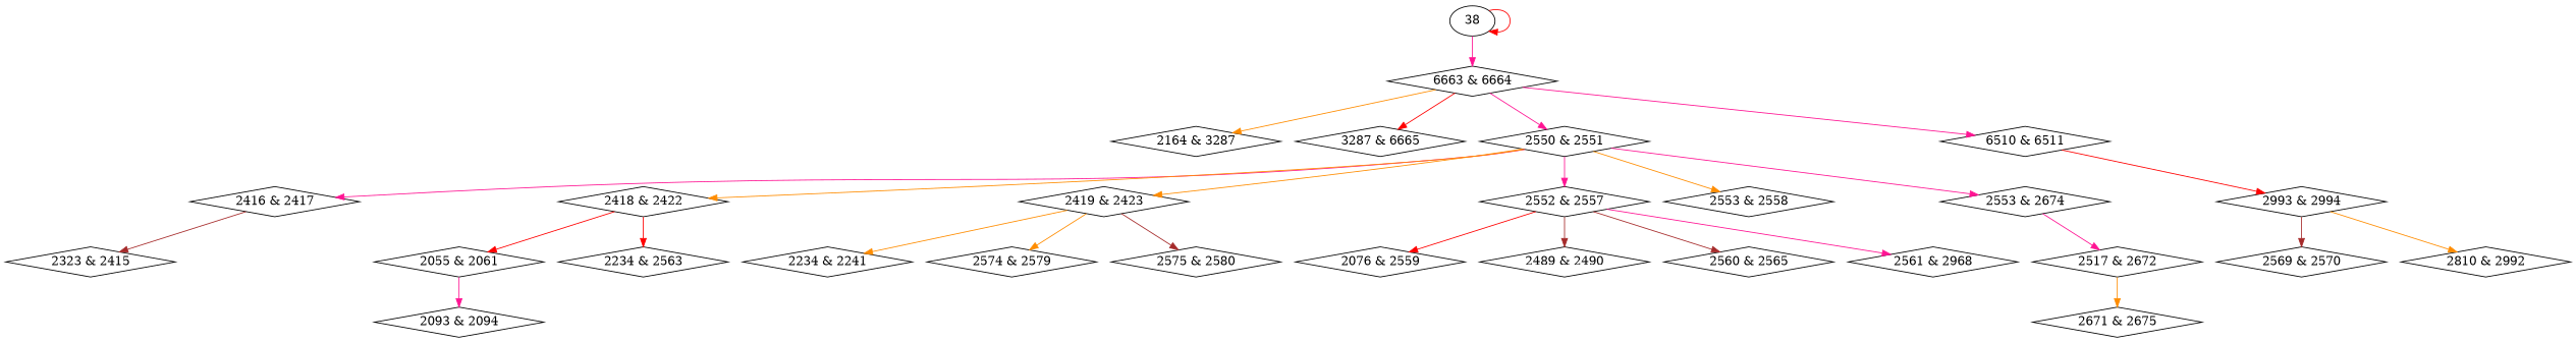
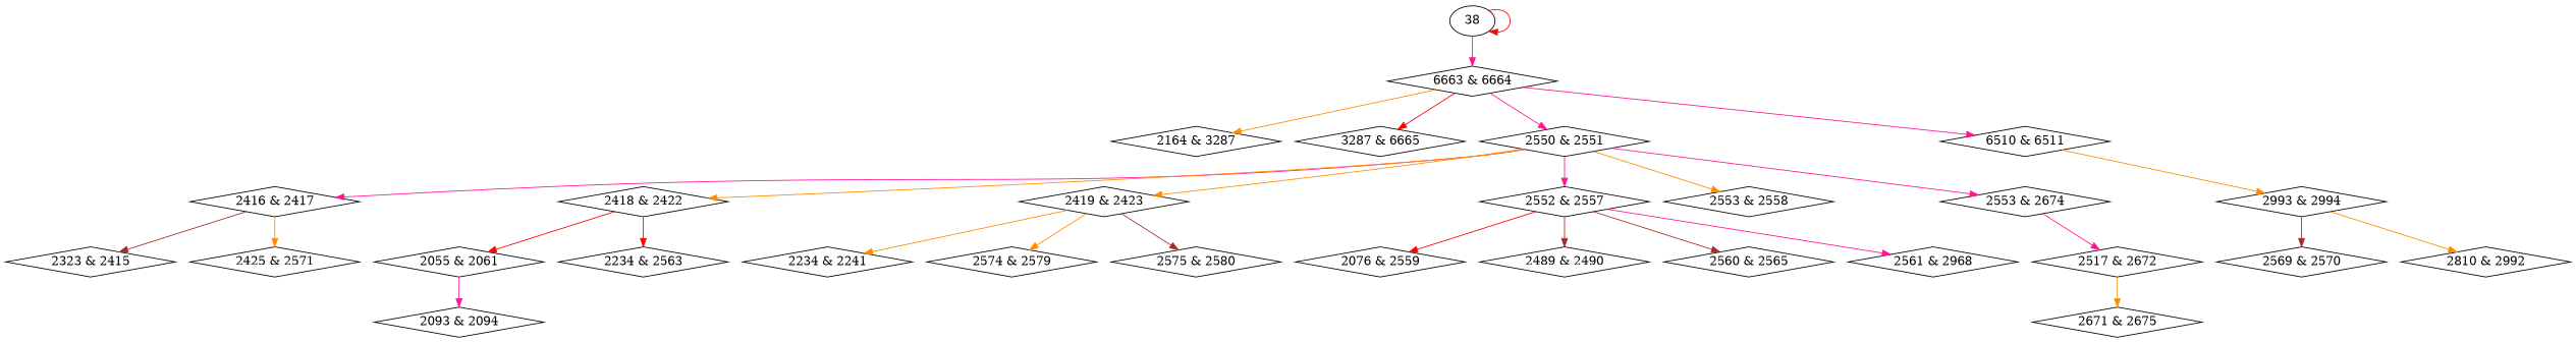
  digraph {
    node [shape=diamond]
    edge [color=darkorange]
    n1 [label="2055 & 2061"]
    n2 [label="2093 & 2094"]
    n3 [label="2076 & 2559"]
    n4 [label="2164 & 3287"]
    n5 [label="3287 & 6665"]
    n6 [label="2234 & 2241"]
    n7 [label="2234 & 2563"]
    n8 [label="2323 & 2415"]
    n9 [label="2416 & 2417"]
+   n10 [label="2425 & 2571"]
    n11 [label="2418 & 2422"]
    n12 [label="2419 & 2423"]
    n13 [label="2574 & 2579"]
    n14 [label="2575 & 2580"]
    n15 [label="2489 & 2490"]
    n16 [label="2517 & 2672"]
    n17 [label="2671 & 2675"]
    n18 [label="2550 & 2551"]
    n19 [label="2552 & 2557"]
    n20 [label="2553 & 2558"]
    n21 [label="2553 & 2674"]
    n22 [label="2560 & 2565"]
    n23 [label="2561 & 2968"]
    n24 [label="2569 & 2570"]
    n25 [label="2810 & 2992"]
    n26 [label="2993 & 2994"]
    n27 [label="6510 & 6511"]
    n28 [label="6663 & 6664"]
    n29 [label=38 shape=""]
    n1 -> n2 [color=deeppink]
    n9 -> n8 [color=brown]
+   n9 -> n10
    n11 -> n1 [color=red]
    n11 -> n7 [color=red]
    n12 -> n6
    n12 -> n13
    n12 -> n14 [color=brown]
    n16 -> n17
    n18 -> n9 [color=deeppink]
    n18 -> n11
    n18 -> n12
    n18 -> n19 [color=deeppink]
    n18 -> n20
    n18 -> n21 [color=deeppink]
    n19 -> n3 [color=red]
    n19 -> n15 [color=brown]
    n19 -> n22 [color=brown]
    n19 -> n23 [color=deeppink]
    n21 -> n16 [color=deeppink]
    n26 -> n24 [color=brown]
    n26 -> n25
-   n27 -> n26 [color=red]
+   n27 -> n26
    n28 -> n4
    n28 -> n5 [color=red]
    n28 -> n18 [color=deeppink]
    n28 -> n27 [color=deeppink]
    n29 -> n28 [color=deeppink]
    n29 -> n29 [color=red]
  }
